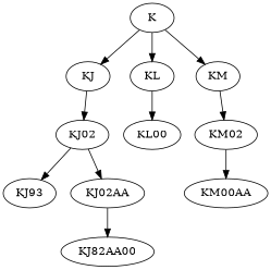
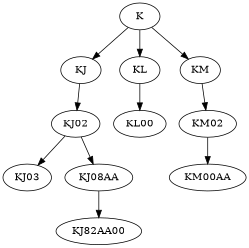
  digraph {
    fontname="DejaVu Serif"
    node [fontname="DejaVu Serif"]
    edge [fontname="DejaVu Serif"]
    K
    KJ
    KL
    KM
    KJ02
    KL00
    n7 [label=KM02]
-   KJ03 [label=KJ93]
-   KJ02AA
+   KJ03
+   KJ02AA [label=KJ08AA]
    n10 [label=KJ82AA00]
    KM00AA
    K -> KJ
    K -> KL
    K -> KM
    KJ -> KJ02
    KL -> KL00
    KM -> n7
    KJ02 -> KJ03
    KJ02 -> KJ02AA
    n7 -> KM00AA
    KJ02AA -> n10
  }
